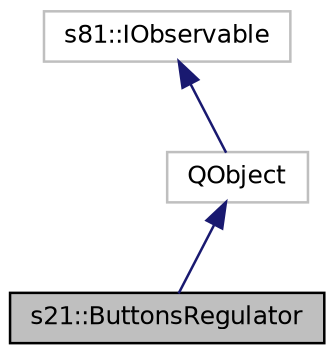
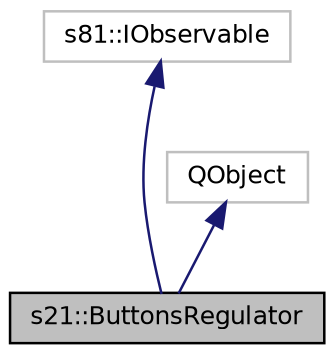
  digraph {
    node [color=grey75 fillcolor=white fontname=Helvetica fontsize=10 shape=record style=filled]
    edge [color=midnightblue dir=back fontname=Helvetica fontsize=10 labelfontname=Helvetica labelfontsize=10 style=solid]
    n1 [color=black fillcolor=grey75 fontcolor=black height=0.2 label="s21::ButtonsRegulator" width=0.4]
    n2 [height=0.2 label=QObject width=0.4]
    n3 [height=0.2 label="s81::IObservable" width=0.4]
    n2 -> n1
-   n3 -> n2
+   n3 -> n1
  }
